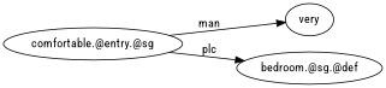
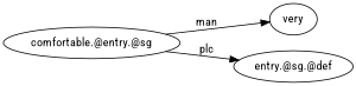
  digraph {
    fontname="Roboto Condensed"
    rankdir=LR
    node [fontname="Roboto Condensed"]
    edge [fontname="Roboto Condensed"]
    n1 [label="comfortable.@entry.@sg"]
    n2 [label=very]
-   n3 [label="bedroom.@sg.@def"]
+   n3 [label="entry.@sg.@def"]
    n1 -> n2 [label=man]
    n1 -> n3 [label=plc]
  }
